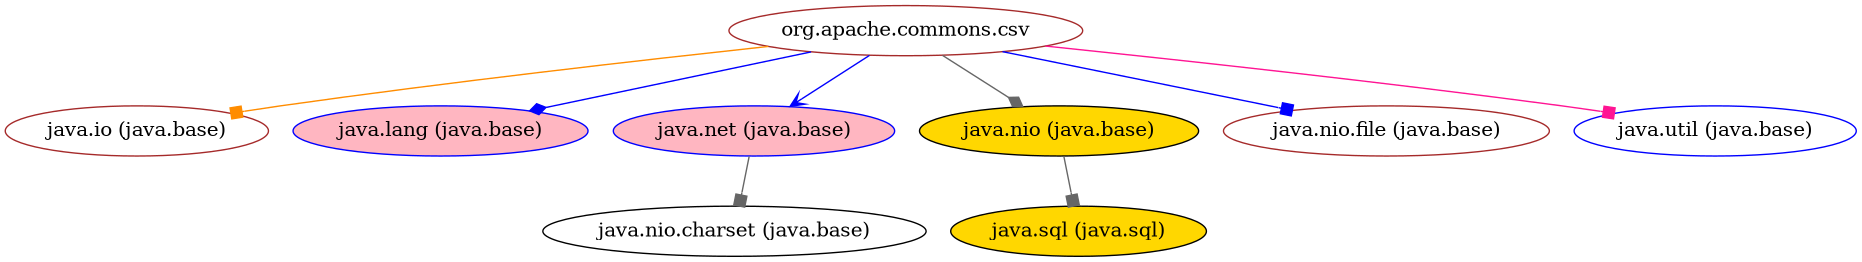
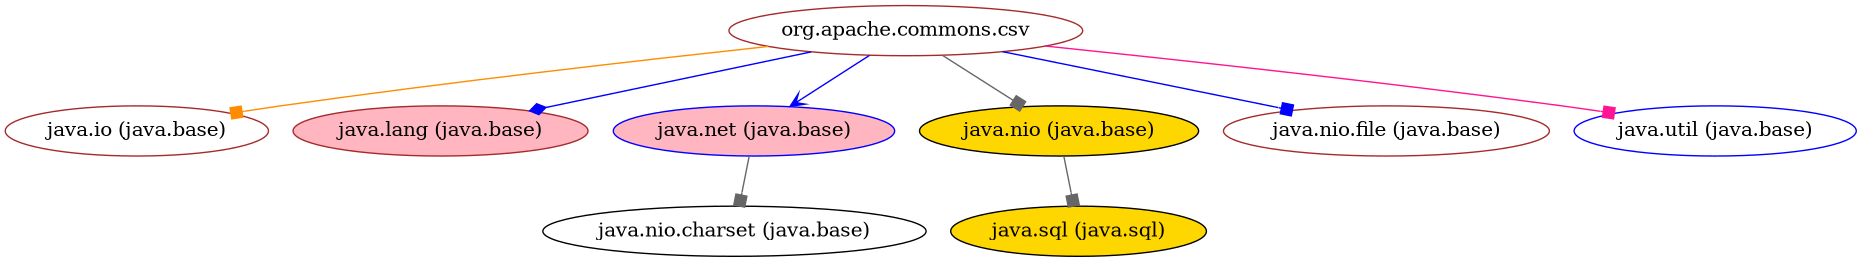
  digraph {
    node [color=brown fillcolor=white style=filled]
    edge [arrowhead=box color=blue]
    "org.apache.commons.csv"
    "java.io (java.base)"
-   "java.lang (java.base)" [color=blue fillcolor=lightpink]
+   "java.lang (java.base)" [fillcolor=lightpink]
    "java.net (java.base)" [color=blue fillcolor=lightpink]
    "java.nio (java.base)" [color=black fillcolor=gold]
    "java.nio.file (java.base)"
    "java.util (java.base)" [color=blue]
    "java.nio.charset (java.base)" [color=black]
    "java.sql (java.sql)" [color=black fillcolor=gold]
    "org.apache.commons.csv" -> "java.io (java.base)" [color=darkorange]
    "org.apache.commons.csv" -> "java.lang (java.base)" [arrowhead=diamond]
    "org.apache.commons.csv" -> "java.net (java.base)" [arrowhead=vee]
-   "org.apache.commons.csv" -> "java.nio (java.base)" [arrowhead=diamond color=gray40]
+   "org.apache.commons.csv" -> "java.nio (java.base)" [color=gray40]
    "org.apache.commons.csv" -> "java.nio.file (java.base)"
    "org.apache.commons.csv" -> "java.util (java.base)" [color=deeppink]
    "java.net (java.base)" -> "java.nio.charset (java.base)" [color=gray40]
    "java.nio (java.base)" -> "java.sql (java.sql)" [color=gray40]
  }
